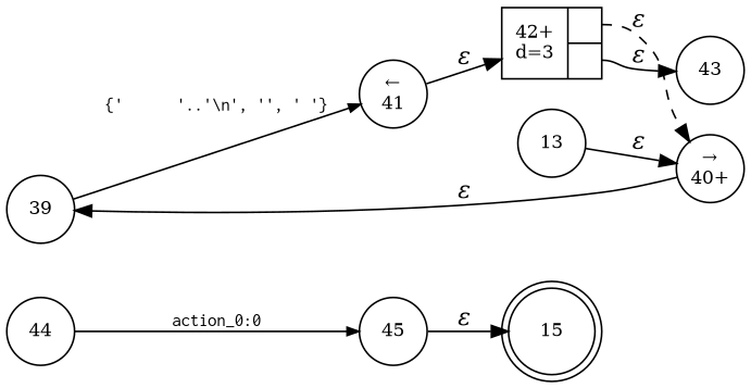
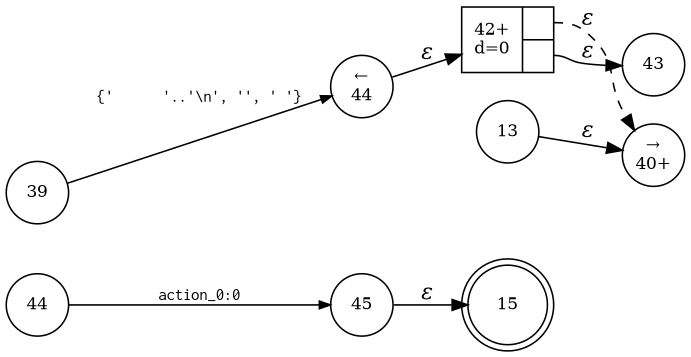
  digraph {
    rankdir=LR
    node [fixedsize=true fontsize=11 shape=circle peripheries=1]
    edge [fontname="Times-Italic"]
    n1 [label=15 shape=doublecircle width=.6 peripheries=""]
    n2 [label=39 width=.55]
-   n3 [label="&larr;\n41" width=.55]
-   n4 [fixedsize=false label="{42+\nd=3|{<p0>|<p1>}}" shape=record]
+   n3 [label="&larr;\n44" width=.55]
+   n4 [fixedsize=false label="{42+\nd=0|{<p0>|<p1>}}" shape=record]
    n5 [label="&rarr;\n40+" width=.55]
    n6 [label=43 width=.55]
    n7 [label=44 width=.55]
    n8 [label=45 width=.55]
    n9 [label=13 width=.55]
    n2 -> n3 [arrowhead=normal arrowsize=.7 fontname=Courier fontsize=11 label="{'	'..'\\n', '', ' '}"]
    n3 -> n4 [label="&epsilon;"]
    n4 -> n5 [label="&epsilon;" style=dashed tailport=p0]
    n4 -> n6 [label="&epsilon;" tailport=p1]
-   n5 -> n2 [label="&epsilon;"]
    n7 -> n8 [arrowhead=normal arrowsize=.7 fontname=Courier fontsize=11 label="action_0:0"]
    n8 -> n1 [label="&epsilon;"]
    n9 -> n5 [label="&epsilon;"]
  }
